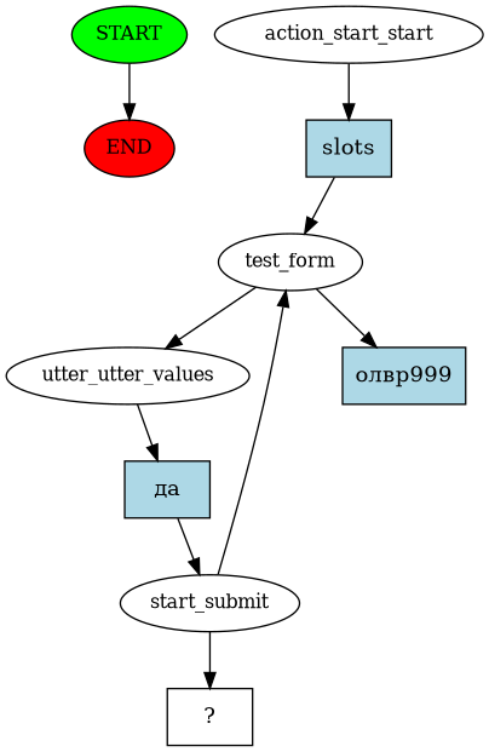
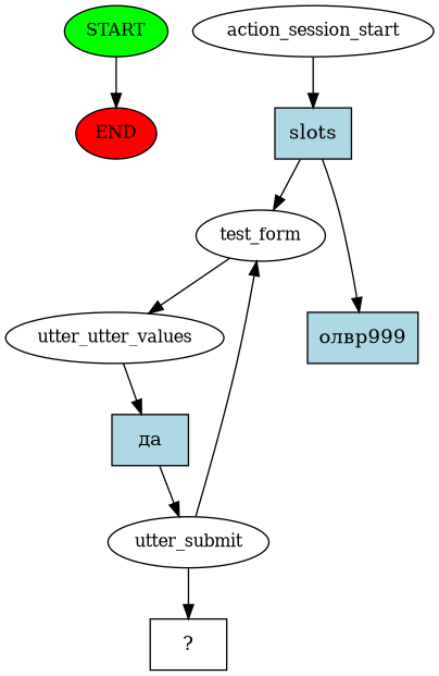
  digraph {
    node [fontsize=12]
    n1 [fillcolor=green label=START style=filled]
    n2 [fillcolor=red label=END style=filled]
-   n3 [label=action_start_start]
+   n3 [label=action_session_start]
    n4 [fillcolor=lightblue label=slots shape=rect style=filled fontsize=""]
    n5 [label=test_form]
    n6 [label=utter_utter_values]
    n7 [fillcolor=lightblue label="олвр999" shape=rect style=filled fontsize=""]
    n8 [fillcolor=lightblue label="да" shape=rect style=filled fontsize=""]
-   n9 [label=start_submit]
+   n9 [label=utter_submit]
    n10 [label="  ?  " shape=rect fontsize=""]
    n1 -> n2
    n3 -> n4
    n4 -> n5
    n5 -> n6
-   n5 -> n7
+   n4 -> n7
    n6 -> n8
    n8 -> n9
    n9 -> n5
    n9 -> n10
  }
